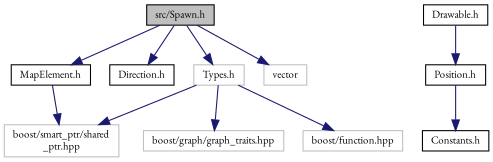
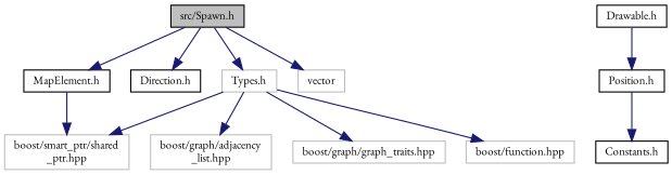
  digraph {
    fontname="EB Garamond"
    node [color=black fillcolor=white fontname="EB Garamond" fontsize=10 shape=record style=filled]
    edge [color=midnightblue fontname="EB Garamond" fontsize=10 labelfontname=Helvetica labelfontsize=10 style=solid]
    n1 [fillcolor=grey75 fontcolor=black height=0.2 label="src/Spawn.h" width=0.4]
    n2 [height=0.2 label="MapElement.h" width=0.4]
    n3 [height=0.2 label="Direction.h" width=0.4]
    n4 [color=grey75 height=0.2 label="Types.h" width=0.4]
    n5 [color=grey75 height=0.2 label=vector width=0.4]
    n6 [color=grey75 height=0.2 label="boost/smart_ptr/shared\l_ptr.hpp" width=0.4]
+   n7 [color=grey75 height=0.2 label="boost/graph/adjacency\l_list.hpp" width=0.4]
    n8 [color=grey75 height=0.2 label="boost/graph/graph_traits.hpp" width=0.4]
    n9 [color=grey75 height=0.2 label="boost/function.hpp" width=0.4]
    n10 [height=0.2 label="Drawable.h" width=0.4]
    n11 [height=0.2 label="Position.h" width=0.4]
    n12 [height=0.2 label="Constants.h" width=0.4]
    n1 -> n2
    n1 -> n3
    n1 -> n4
    n1 -> n5
    n2 -> n6
    n4 -> n6
+   n4 -> n7
    n4 -> n8
    n4 -> n9
    n10 -> n11
    n11 -> n12
  }
